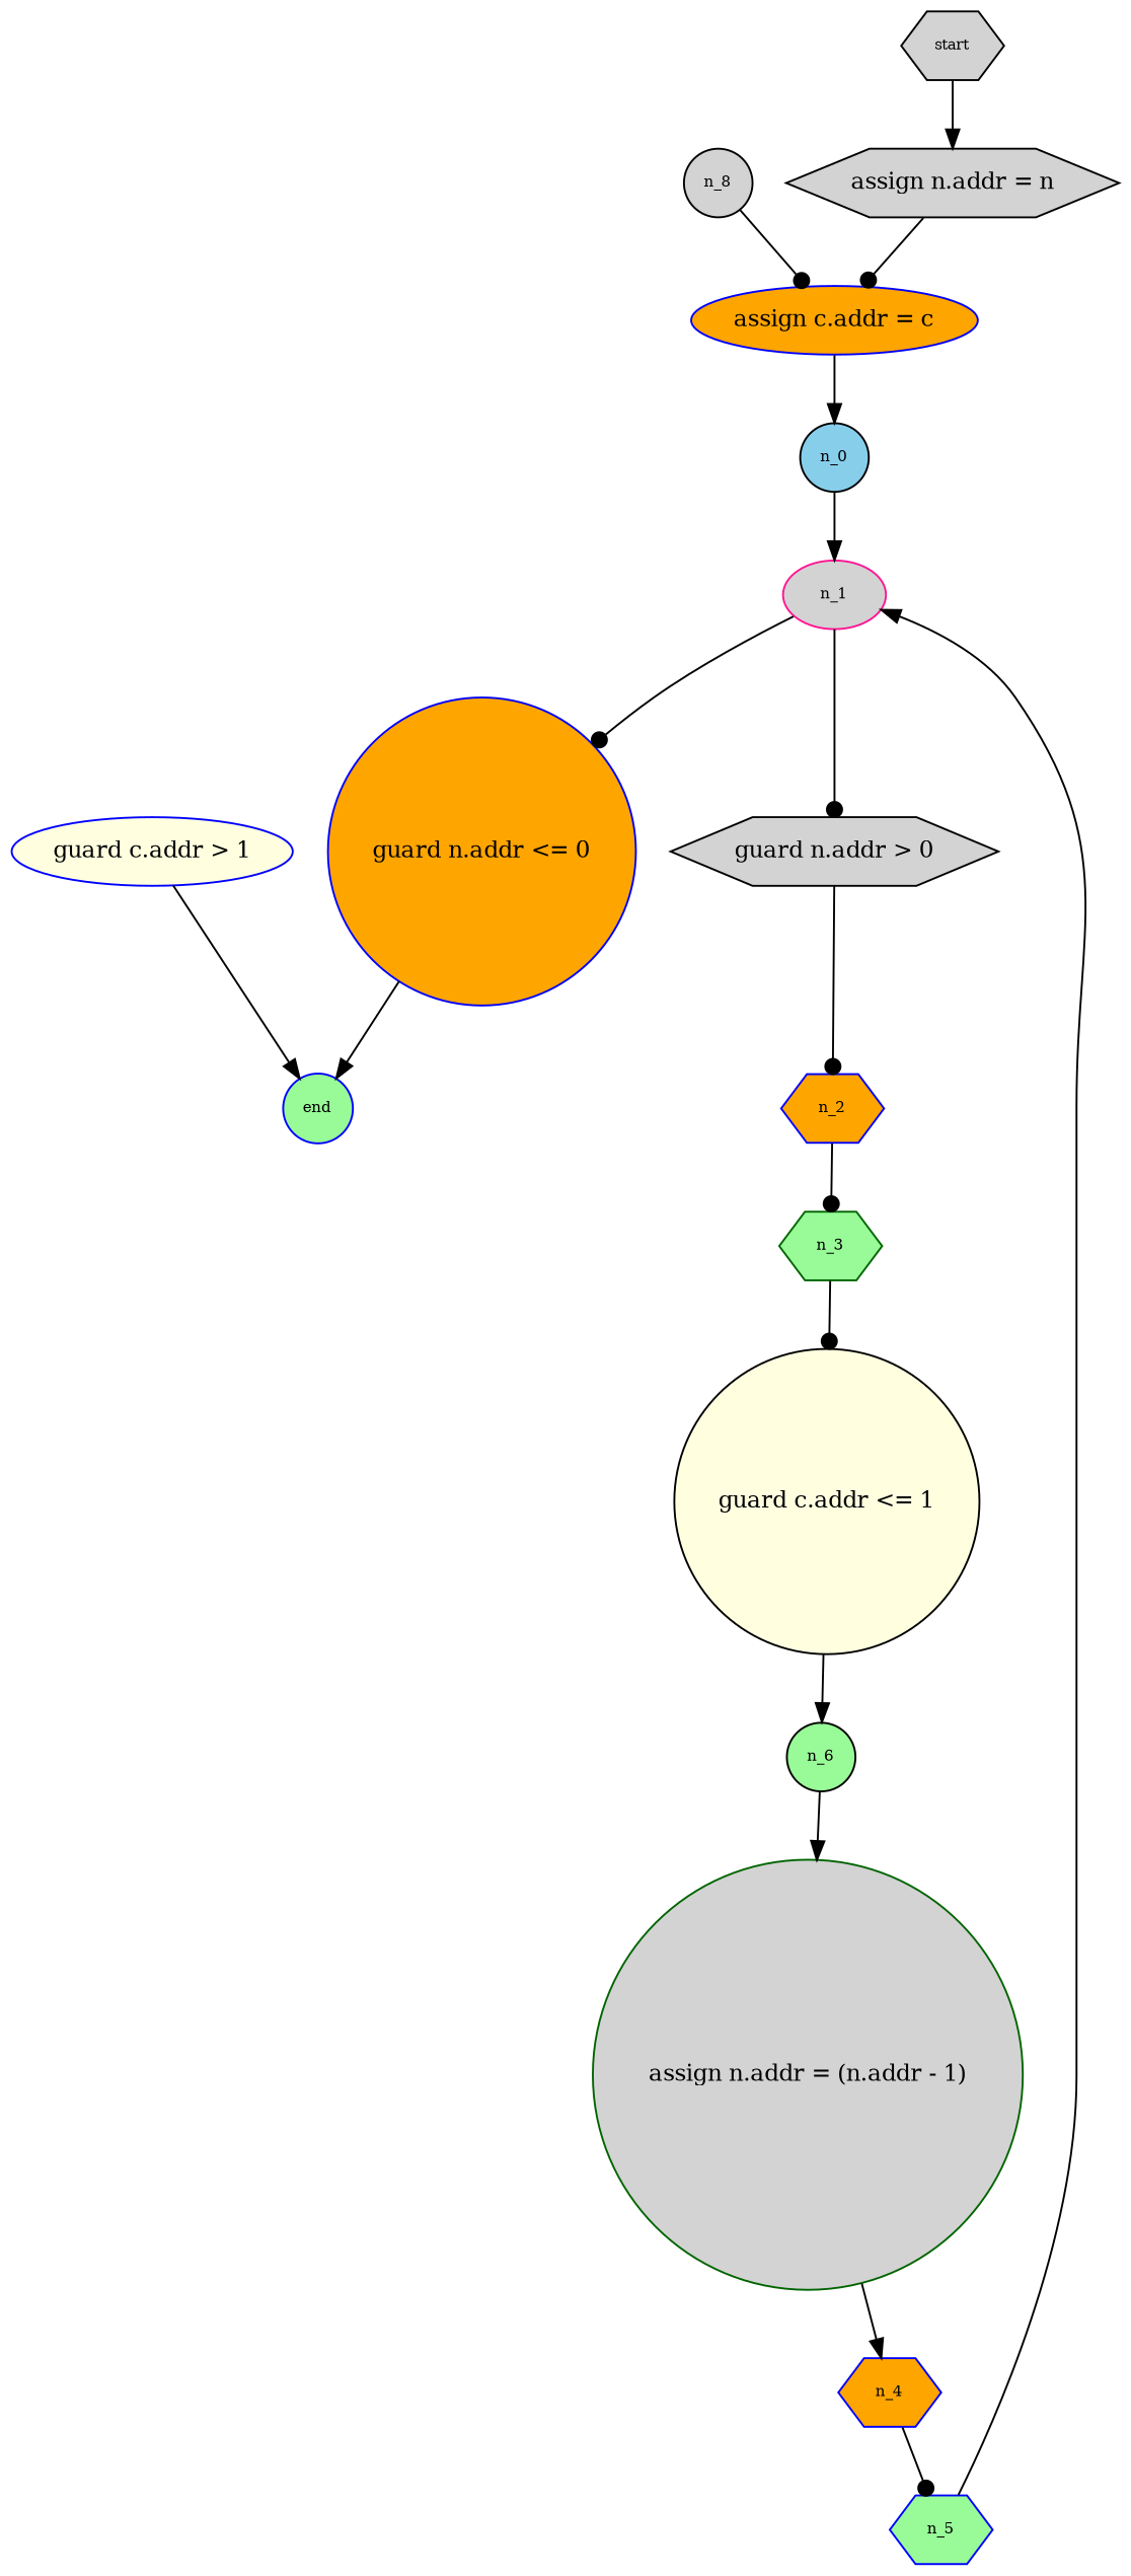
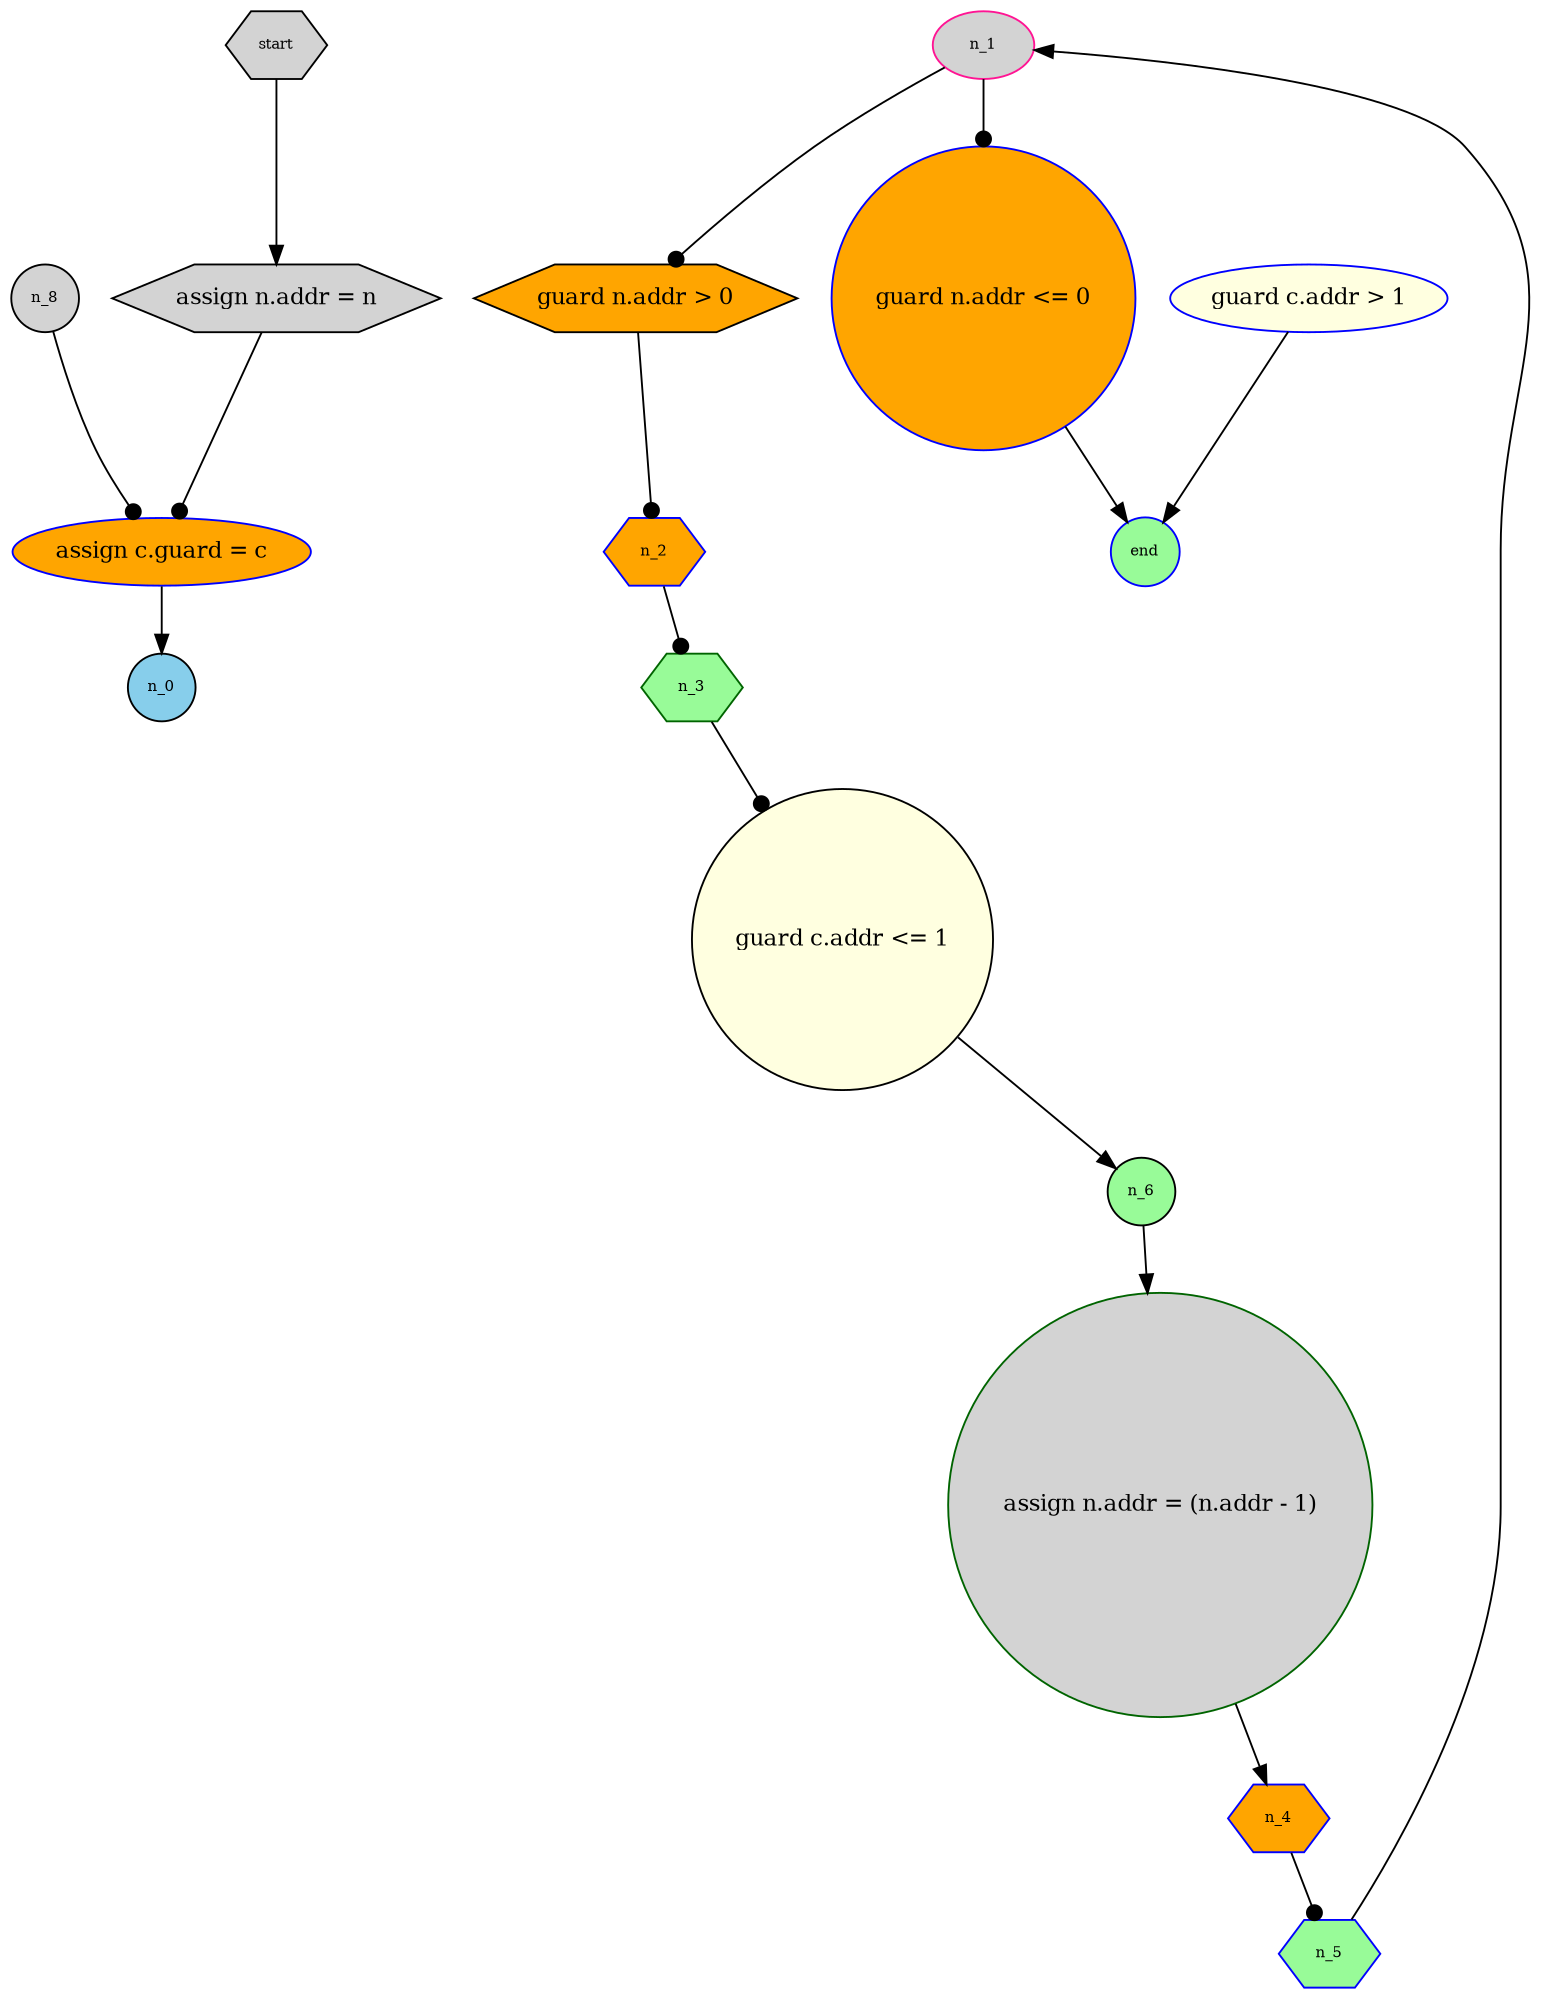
  digraph {
    node [color=black fillcolor=lightgrey fontsize=8 shape=circle style=filled]
    edge [arrowhead=normal]
    n_0 [fillcolor=skyblue]
    n_1 [color=deeppink shape=ellipse]
-   n3 [fontsize=12 label="guard n.addr > 0" shape=hexagon]
+   n3 [fillcolor=orange fontsize=12 label="guard n.addr > 0" shape=hexagon]
    n4 [color=blue fillcolor=orange fontsize=12 label="guard n.addr <= 0"]
    n_2 [color=blue fillcolor=orange shape=hexagon]
    n6 [color=blue fillcolor=palegreen label=end]
    n_3 [color=darkgreen fillcolor=palegreen shape=hexagon]
    n8 [fillcolor=lightyellow fontsize=12 label="guard c.addr <= 1"]
    n_6 [fillcolor=palegreen]
    n10 [color=blue fillcolor=lightyellow fontsize=12 label="guard c.addr > 1" shape=ellipse]
    n11 [color=darkgreen fontsize=12 label="assign n.addr = (n.addr - 1)"]
    n_4 [color=blue fillcolor=orange shape=hexagon]
    n_5 [color=blue fillcolor=palegreen shape=hexagon]
    n_8
-   n15 [color=blue fillcolor=orange fontsize=12 label="assign c.addr = c" shape=ellipse]
+   n15 [color=blue fillcolor=orange fontsize=12 label="assign c.guard = c" shape=ellipse]
    n16 [label=start shape=hexagon]
    n17 [fontsize=12 label="assign n.addr = n" shape=hexagon]
-   n_0 -> n_1
    n_1 -> n3 [arrowhead=dot]
    n_1 -> n4 [arrowhead=dot]
    n3 -> n_2 [arrowhead=dot]
    n4 -> n6
    n_2 -> n_3 [arrowhead=dot]
    n_3 -> n8 [arrowhead=dot]
    n8 -> n_6
    n_6 -> n11
    n10 -> n6
    n11 -> n_4
    n_4 -> n_5 [arrowhead=dot]
    n_5 -> n_1
    n_8 -> n15 [arrowhead=dot]
    n15 -> n_0
    n16 -> n17
    n17 -> n15 [arrowhead=dot]
  }
